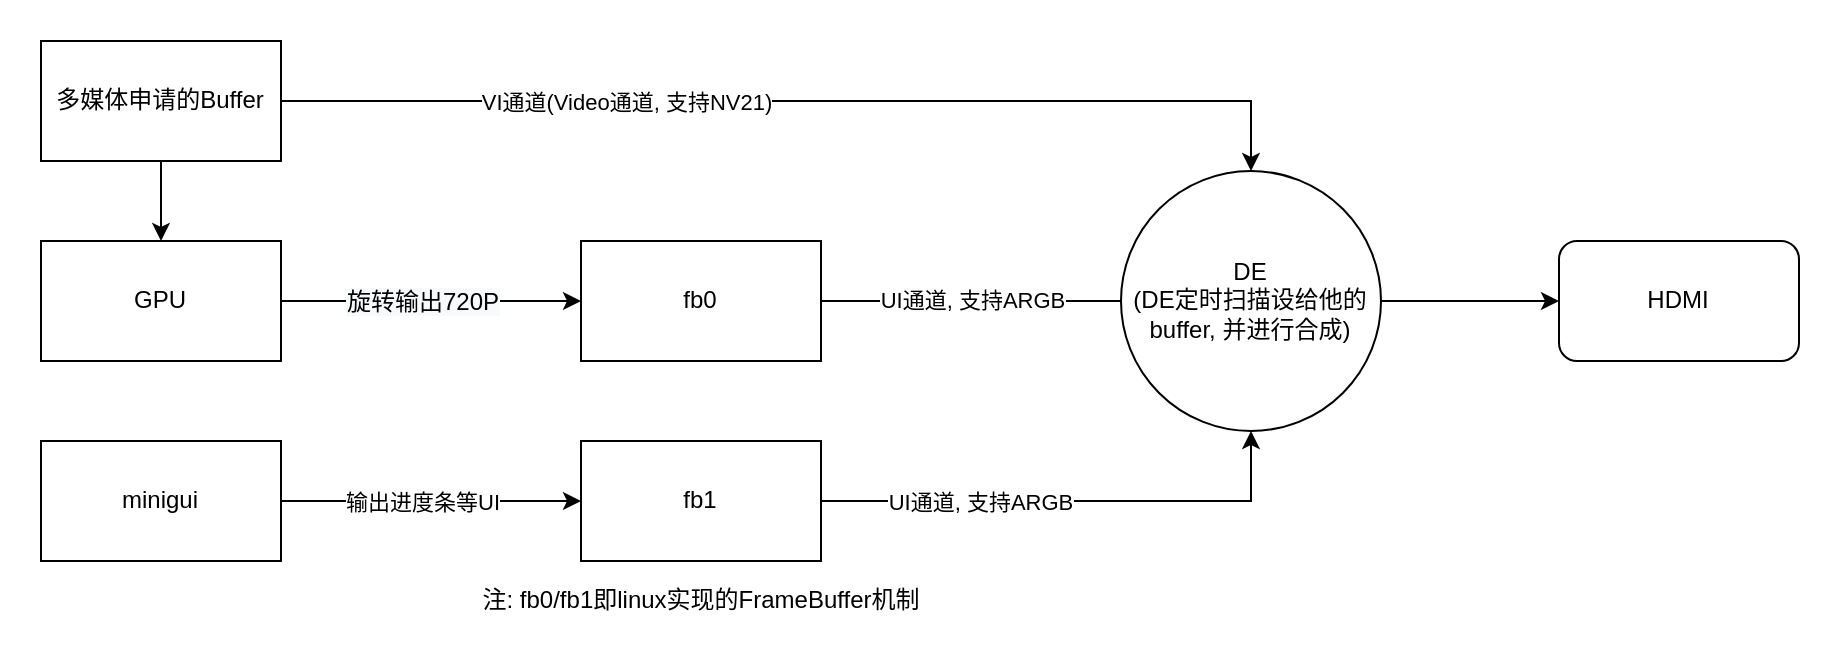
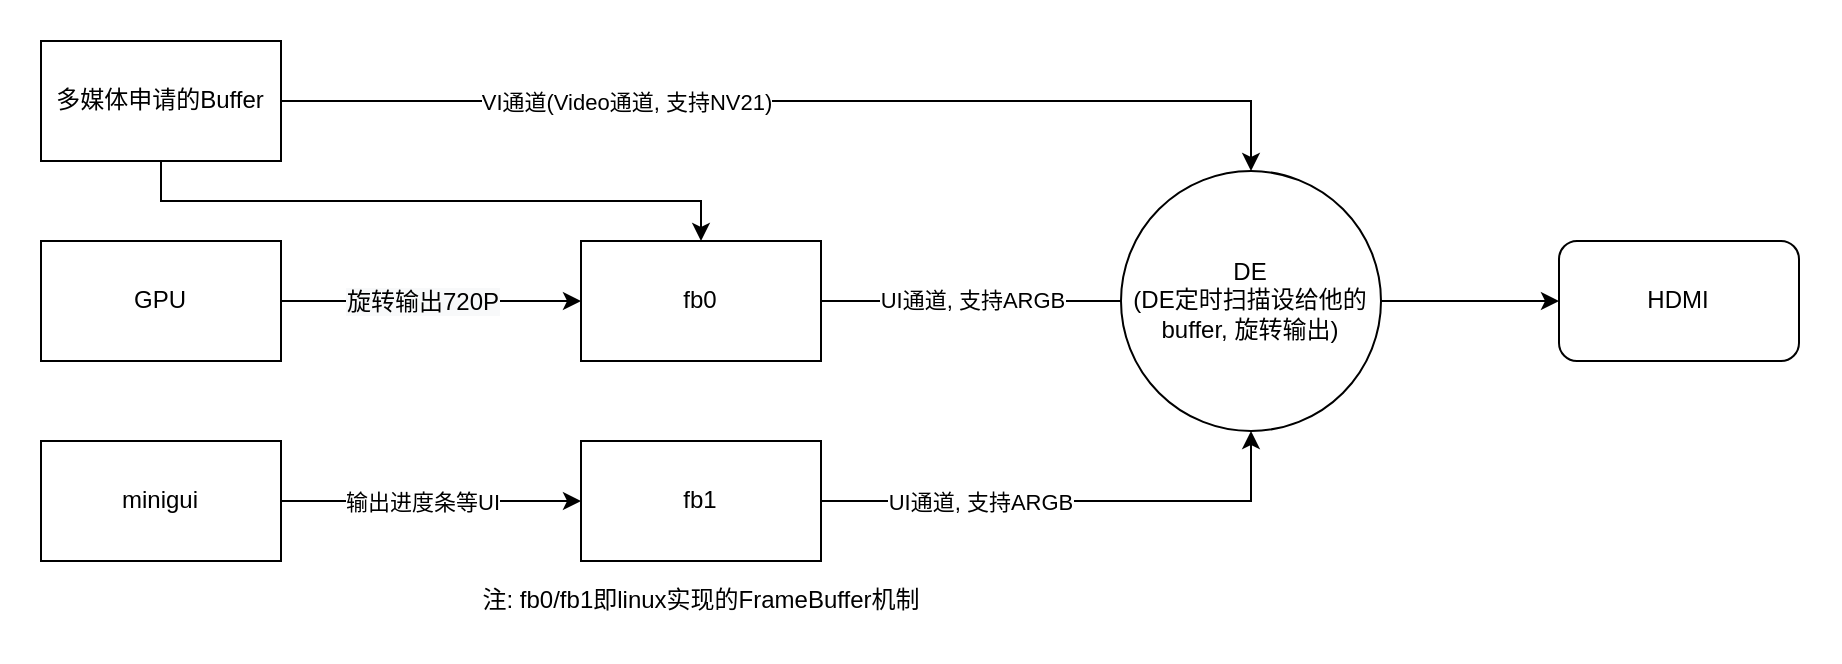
  <mxCell id="0" />
  <mxCell id="1" parent="0" />
  <mxCell id="2" style="edgeStyle=orthogonalEdgeStyle;rounded=0;orthogonalLoop=1;jettySize=auto;html=1;exitX=1;exitY=0.5;exitDx=0;exitDy=0;entryX=0.5;entryY=0;entryDx=0;entryDy=0;" edge="1" parent="1" source="5" target="13"><mxGeometry relative="1" as="geometry" /></mxCell>
  <mxCell id="3" value="VI通道(Video通道, 支持NV21)" style="edgeLabel;html=1;align=center;verticalAlign=middle;resizable=0;points=[];" vertex="1" connectable="0" parent="2"><mxGeometry x="-0.338" y="-2" relative="1" as="geometry"><mxPoint y="-2" as="offset" /></mxGeometry></mxCell>
- <mxCell id="4" style="edgeStyle=orthogonalEdgeStyle;rounded=0;orthogonalLoop=1;jettySize=auto;html=1;exitX=0.5;exitY=1;exitDx=0;exitDy=0;entryX=0.5;entryY=0;entryDx=0;entryDy=0;" edge="1" parent="1" source="5" target="17"><mxGeometry relative="1" as="geometry" /></mxCell>
+ <mxCell id="4" style="edgeStyle=orthogonalEdgeStyle;rounded=0;orthogonalLoop=1;jettySize=auto;html=1;exitX=0.5;exitY=1;exitDx=0;exitDy=0;" edge="1" parent="1" source="5" target="8"><mxGeometry relative="1" as="geometry" /></mxCell>
  <mxCell id="5" value="多媒体申请的Buffer" style="rounded=0;whiteSpace=wrap;html=1;" vertex="1" parent="1"><mxGeometry x="20" y="20" width="120" height="60" as="geometry" /></mxCell>
  <mxCell id="6" style="edgeStyle=orthogonalEdgeStyle;rounded=0;orthogonalLoop=1;jettySize=auto;html=1;exitX=1;exitY=0.5;exitDx=0;exitDy=0;entryX=0;entryY=0.5;entryDx=0;entryDy=0;endArrow=none;" edge="1" parent="1" source="8" target="13"><mxGeometry relative="1" as="geometry" /></mxCell>
  <mxCell id="7" value="UI通道, 支持ARGB" style="edgeLabel;html=1;align=center;verticalAlign=middle;resizable=0;points=[];" vertex="1" connectable="0" parent="6"><mxGeometry x="-0.391" y="1" relative="1" as="geometry"><mxPoint x="29" as="offset" /></mxGeometry></mxCell>
  <mxCell id="8" value="fb0" style="rounded=0;whiteSpace=wrap;html=1;" vertex="1" parent="1"><mxGeometry x="290" y="120" width="120" height="60" as="geometry" /></mxCell>
  <mxCell id="9" style="edgeStyle=orthogonalEdgeStyle;rounded=0;orthogonalLoop=1;jettySize=auto;html=1;exitX=1;exitY=0.5;exitDx=0;exitDy=0;entryX=0.5;entryY=1;entryDx=0;entryDy=0;" edge="1" parent="1" source="11" target="13"><mxGeometry relative="1" as="geometry" /></mxCell>
  <mxCell id="10" value="UI通道, 支持ARGB" style="edgeLabel;html=1;align=center;verticalAlign=middle;resizable=0;points=[];" vertex="1" connectable="0" parent="9"><mxGeometry x="-0.503" relative="1" as="geometry"><mxPoint x="17" as="offset" /></mxGeometry></mxCell>
  <mxCell id="11" value="fb1" style="rounded=0;whiteSpace=wrap;html=1;" vertex="1" parent="1"><mxGeometry x="290" y="220" width="120" height="60" as="geometry" /></mxCell>
  <mxCell id="12" style="edgeStyle=orthogonalEdgeStyle;rounded=0;orthogonalLoop=1;jettySize=auto;html=1;exitX=1;exitY=0.5;exitDx=0;exitDy=0;entryX=0;entryY=0.5;entryDx=0;entryDy=0;" edge="1" parent="1" source="13" target="14"><mxGeometry relative="1" as="geometry" /></mxCell>
- <mxCell id="13" value="DE&lt;br&gt;(DE定时扫描设给他的buffer, 并进行合成)" style="ellipse;whiteSpace=wrap;html=1;aspect=fixed;" vertex="1" parent="1"><mxGeometry x="560" y="85" width="130" height="130" as="geometry" /></mxCell>
+ <mxCell id="13" value="DE&lt;br&gt;(DE定时扫描设给他的buffer, 旋转输出)" style="ellipse;whiteSpace=wrap;html=1;aspect=fixed;" vertex="1" parent="1"><mxGeometry x="560" y="85" width="130" height="130" as="geometry" /></mxCell>
  <mxCell id="14" value="HDMI" style="rounded=1;whiteSpace=wrap;html=1;" vertex="1" parent="1"><mxGeometry x="779" y="120" width="120" height="60" as="geometry" /></mxCell>
  <mxCell id="15" style="edgeStyle=orthogonalEdgeStyle;rounded=0;orthogonalLoop=1;jettySize=auto;html=1;exitX=1;exitY=0.5;exitDx=0;exitDy=0;entryX=0;entryY=0.5;entryDx=0;entryDy=0;" edge="1" parent="1" source="17" target="8"><mxGeometry relative="1" as="geometry"><Array as="points"><mxPoint x="240" y="150" /><mxPoint x="240" y="150" /></Array></mxGeometry></mxCell>
  <mxCell id="16" value="&lt;span style=&quot;font-size: 12px ; background-color: rgb(248 , 249 , 250)&quot;&gt;旋转&lt;/span&gt;&lt;span style=&quot;font-size: 12px ; background-color: rgb(248 , 249 , 250)&quot;&gt;输出720P&lt;/span&gt;" style="edgeLabel;html=1;align=center;verticalAlign=middle;resizable=0;points=[];" vertex="1" connectable="0" parent="15"><mxGeometry x="0.333" y="44" relative="1" as="geometry"><mxPoint x="-30" y="44" as="offset" /></mxGeometry></mxCell>
  <mxCell id="17" value="GPU" style="rounded=0;whiteSpace=wrap;html=1;" vertex="1" parent="1"><mxGeometry x="20" y="120" width="120" height="60" as="geometry" /></mxCell>
  <mxCell id="18" style="edgeStyle=orthogonalEdgeStyle;rounded=0;orthogonalLoop=1;jettySize=auto;html=1;exitX=1;exitY=0.5;exitDx=0;exitDy=0;entryX=0;entryY=0.5;entryDx=0;entryDy=0;" edge="1" parent="1" source="20" target="11"><mxGeometry relative="1" as="geometry" /></mxCell>
  <mxCell id="19" value="输出进度条等UI" style="edgeLabel;html=1;align=center;verticalAlign=middle;resizable=0;points=[];" vertex="1" connectable="0" parent="18"><mxGeometry x="-0.32" relative="1" as="geometry"><mxPoint x="19" as="offset" /></mxGeometry></mxCell>
  <mxCell id="20" value="minigui" style="rounded=0;whiteSpace=wrap;html=1;" vertex="1" parent="1"><mxGeometry x="20" y="220" width="120" height="60" as="geometry" /></mxCell>
  <mxCell id="21" value="注: fb0/fb1即linux实现的FrameBuffer机制" style="text;html=1;align=center;verticalAlign=middle;resizable=0;points=[];autosize=1;" vertex="1" parent="1"><mxGeometry x="235" y="290" width="230" height="20" as="geometry" /></mxCell>
